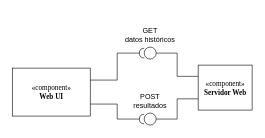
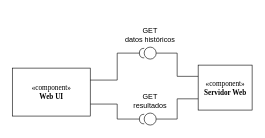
  <mxCell id="0" />
  <mxCell id="1" parent="0" />
  <mxCell id="2" value="" style="rounded=0;orthogonalLoop=1;jettySize=auto;html=1;endArrow=halfCircle;endFill=0;endSize=6;strokeWidth=1;sketch=0;fontSize=12;exitX=1;exitY=0.75;exitDx=0;exitDy=0;edgeStyle=orthogonalEdgeStyle;entryX=0;entryY=0.5;entryDx=0;entryDy=0;" parent="1" source="5" edge="1" target="8"><mxGeometry relative="1" as="geometry"><mxPoint x="315" y="153" as="sourcePoint" /><mxPoint x="238" y="208" as="targetPoint" /></mxGeometry></mxCell>
  <mxCell id="3" value="" style="ellipse;whiteSpace=wrap;html=1;align=center;aspect=fixed;fillColor=none;strokeColor=none;resizable=0;perimeter=centerPerimeter;rotatable=0;allowArrows=0;points=[];outlineConnect=1;" parent="1" vertex="1"><mxGeometry x="290" y="148" width="10" height="10" as="geometry" /></mxCell>
  <mxCell id="4" value="&lt;div&gt;«component»&lt;/div&gt;&lt;div&gt;&lt;b&gt;Servidor Web&lt;/b&gt;&lt;br&gt;&lt;/div&gt;" style="html=1;rounded=0;shadow=0;comic=0;labelBackgroundColor=none;strokeWidth=1;fontFamily=Verdana;fontSize=12;align=center;" parent="1" vertex="1"><mxGeometry x="330" y="108" width="90" height="75" as="geometry" /></mxCell>
  <mxCell id="5" value="&lt;div&gt;«component»&lt;/div&gt;&lt;div&gt;&lt;b&gt;Web UI&lt;/b&gt;&lt;br&gt;&lt;/div&gt;" style="html=1;rounded=0;shadow=0;comic=0;labelBackgroundColor=none;strokeWidth=1;fontFamily=Verdana;fontSize=12;align=center;" parent="1" vertex="1"><mxGeometry x="20" y="113" width="130" height="80" as="geometry" /></mxCell>
  <mxCell id="6" value="" style="edgeStyle=elbowEdgeStyle;rounded=0;html=1;labelBackgroundColor=none;startArrow=none;startFill=0;startSize=8;endArrow=none;endFill=0;endSize=16;fontFamily=Verdana;fontSize=12;entryX=0;entryY=0.75;entryDx=0;entryDy=0;" parent="1" source="8" target="4" edge="1"><mxGeometry relative="1" as="geometry"><mxPoint x="130" y="-32" as="sourcePoint" /><mxPoint x="180" y="118" as="targetPoint" /><Array as="points" /></mxGeometry></mxCell>
  <mxCell id="7" value="" style="group" parent="1" vertex="1" connectable="0"><mxGeometry x="190" y="158" width="100" height="50" as="geometry" /></mxCell>
  <mxCell id="8" value="" style="ellipse;whiteSpace=wrap;html=1;rounded=0;shadow=0;comic=0;labelBackgroundColor=none;strokeWidth=1;fontFamily=Verdana;fontSize=12;align=center;" parent="7" vertex="1"><mxGeometry x="50" y="30" width="20" height="20" as="geometry" /></mxCell>
- <mxCell id="9" value="POST resultados" style="text;html=1;align=center;verticalAlign=middle;whiteSpace=wrap;rounded=0;" parent="7" vertex="1"><mxGeometry x="20" y="-5" width="80" height="30" as="geometry" /></mxCell>
+ <mxCell id="9" value="GET resultados" style="text;html=1;align=center;verticalAlign=middle;whiteSpace=wrap;rounded=0;" parent="7" vertex="1"><mxGeometry x="20" y="-5" width="80" height="30" as="geometry" /></mxCell>
  <mxCell id="10" value="" style="rounded=0;orthogonalLoop=1;jettySize=auto;html=1;endArrow=halfCircle;endFill=0;endSize=6;strokeWidth=1;sketch=0;fontSize=12;exitX=1;exitY=0.25;exitDx=0;exitDy=0;edgeStyle=orthogonalEdgeStyle;entryX=0;entryY=0.5;entryDx=0;entryDy=0;" edge="1" parent="1" target="14" source="5"><mxGeometry relative="1" as="geometry"><mxPoint x="150" y="110.5" as="sourcePoint" /><mxPoint x="238" y="80.5" as="targetPoint" /></mxGeometry></mxCell>
  <mxCell id="11" value="" style="ellipse;whiteSpace=wrap;html=1;align=center;aspect=fixed;fillColor=none;strokeColor=none;resizable=0;perimeter=centerPerimeter;rotatable=0;allowArrows=0;points=[];outlineConnect=1;" vertex="1" parent="1"><mxGeometry x="290" y="20.5" width="10" height="10" as="geometry" /></mxCell>
  <mxCell id="12" value="" style="edgeStyle=elbowEdgeStyle;rounded=0;html=1;labelBackgroundColor=none;startArrow=none;startFill=0;startSize=8;endArrow=none;endFill=0;endSize=16;fontFamily=Verdana;fontSize=12;entryX=0;entryY=0.25;entryDx=0;entryDy=0;" edge="1" parent="1" source="14" target="4"><mxGeometry relative="1" as="geometry"><mxPoint x="130" y="-159.5" as="sourcePoint" /><mxPoint x="340" y="113" as="targetPoint" /><Array as="points" /></mxGeometry></mxCell>
  <mxCell id="13" value="" style="group" vertex="1" connectable="0" parent="1"><mxGeometry x="190" y="48" width="110" height="50" as="geometry" /></mxCell>
  <mxCell id="14" value="" style="ellipse;whiteSpace=wrap;html=1;rounded=0;shadow=0;comic=0;labelBackgroundColor=none;strokeWidth=1;fontFamily=Verdana;fontSize=12;align=center;" vertex="1" parent="13"><mxGeometry x="50" y="30" width="20" height="20" as="geometry" /></mxCell>
  <mxCell id="15" value="&lt;div&gt;GET&lt;/div&gt;&lt;div&gt;datos históricos&lt;br&gt;&lt;/div&gt;" style="text;html=1;align=center;verticalAlign=middle;whiteSpace=wrap;rounded=0;" vertex="1" parent="13"><mxGeometry x="10" y="-5" width="100" height="30" as="geometry" /></mxCell>
